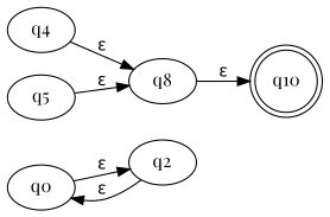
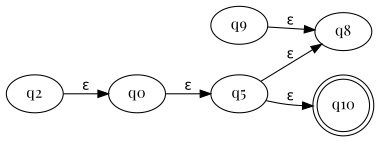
  digraph {
    fontname="Playfair Display"
    rankdir=LR
    node [fontname="Playfair Display"]
    edge [fontname="Playfair Display"]
    n1 [label=q0]
    n2 [label=q2]
-   n3 [label=q4]
+   n3 [label=q9]
    n4 [label=q8]
    n5 [label=q5]
    n6 [label=q10 shape=doublecircle]
-   n1 -> n2 [label="ε"]
+   n1 -> n5 [label="ε"]
    n2 -> n1 [label="ε"]
    n3 -> n4 [label="ε"]
-   n4 -> n6 [label="ε"]
+   n5 -> n6 [label="ε"]
    n5 -> n4 [label="ε"]
  }
